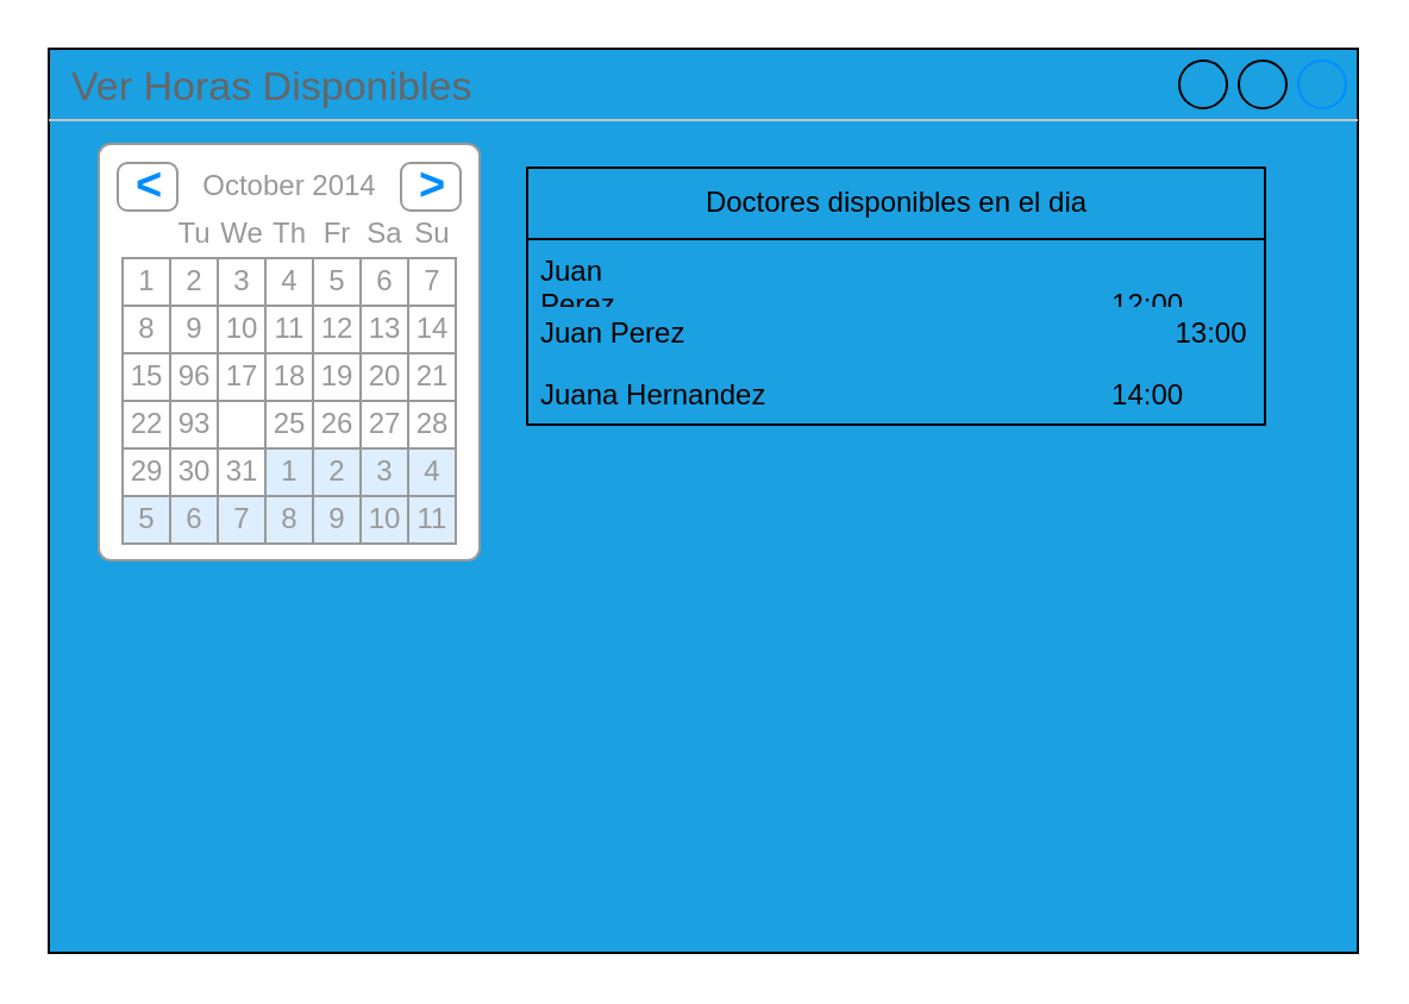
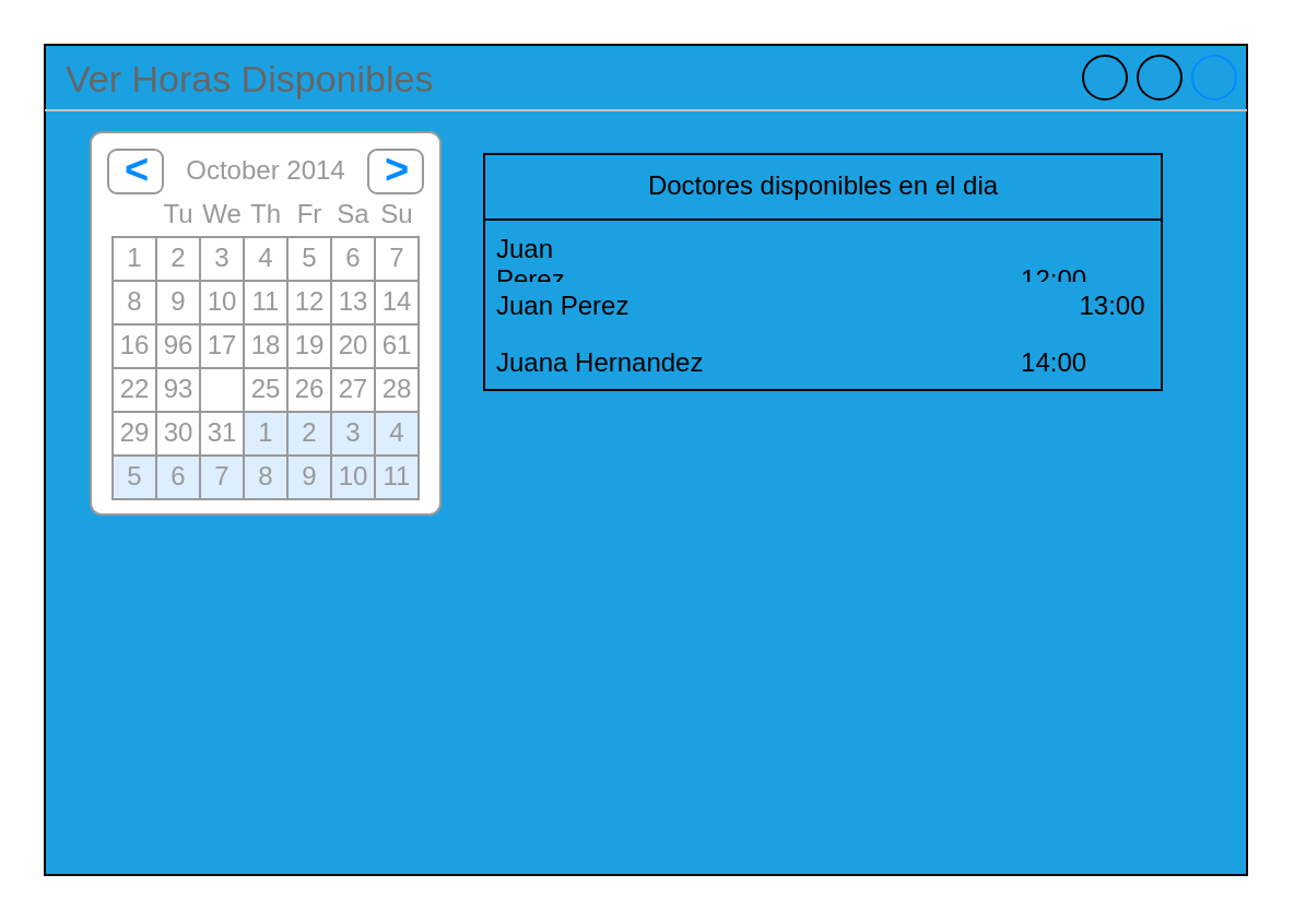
  <mxCell id="0" />
  <mxCell id="1" parent="0" />
  <mxCell id="2" value="Ver Horas Disponibles" style="strokeWidth=1;shadow=0;dashed=0;align=center;html=1;shape=mxgraph.mockup.containers.window;align=left;verticalAlign=top;spacingLeft=8;strokeColor2=#008cff;strokeColor3=#c4c4c4;fontColor=#666666;mainText=;fontSize=17;labelBackgroundColor=none;whiteSpace=wrap;fillColor=#1BA1E2;" vertex="1" parent="1"><mxGeometry x="20" y="20" width="550" height="380" as="geometry" /></mxCell>
  <mxCell id="3" value="" style="strokeWidth=1;shadow=0;dashed=0;align=center;html=1;shape=mxgraph.mockup.forms.rrect;rSize=5;strokeColor=#999999;fillColor=#ffffff;" vertex="1" parent="1"><mxGeometry x="41" y="60" width="160" height="175" as="geometry" /></mxCell>
  <mxCell id="4" value="October 2014" style="strokeWidth=1;shadow=0;dashed=0;align=center;html=1;shape=mxgraph.mockup.forms.anchor;fontColor=#999999;" vertex="1" parent="3"><mxGeometry x="30" y="8" width="100" height="20" as="geometry" /></mxCell>
  <mxCell id="5" value="&lt;" style="strokeWidth=1;shadow=0;dashed=0;align=center;html=1;shape=mxgraph.mockup.forms.rrect;rSize=4;strokeColor=#999999;fontColor=#008cff;fontSize=19;fontStyle=1;" vertex="1" parent="3"><mxGeometry x="8" y="8" width="25" height="20" as="geometry" /></mxCell>
  <mxCell id="6" value="&gt;" style="strokeWidth=1;shadow=0;dashed=0;align=center;html=1;shape=mxgraph.mockup.forms.rrect;rSize=4;strokeColor=#999999;fontColor=#008cff;fontSize=19;fontStyle=1;" vertex="1" parent="3"><mxGeometry x="127" y="8" width="25" height="20" as="geometry" /></mxCell>
  <mxCell id="7" value="Tu" style="strokeWidth=1;shadow=0;dashed=0;align=center;html=1;shape=mxgraph.mockup.forms.anchor;fontColor=#999999;" vertex="1" parent="3"><mxGeometry x="30" y="28" width="20" height="20" as="geometry" /></mxCell>
  <mxCell id="8" value="We" style="strokeWidth=1;shadow=0;dashed=0;align=center;html=1;shape=mxgraph.mockup.forms.anchor;fontColor=#999999;" vertex="1" parent="3"><mxGeometry x="50" y="28" width="20" height="20" as="geometry" /></mxCell>
  <mxCell id="9" value="Th" style="strokeWidth=1;shadow=0;dashed=0;align=center;html=1;shape=mxgraph.mockup.forms.anchor;fontColor=#999999;" vertex="1" parent="3"><mxGeometry x="70" y="28" width="20" height="20" as="geometry" /></mxCell>
  <mxCell id="10" value="Fr" style="strokeWidth=1;shadow=0;dashed=0;align=center;html=1;shape=mxgraph.mockup.forms.anchor;fontColor=#999999;" vertex="1" parent="3"><mxGeometry x="90" y="28" width="20" height="20" as="geometry" /></mxCell>
  <mxCell id="11" value="Sa" style="strokeWidth=1;shadow=0;dashed=0;align=center;html=1;shape=mxgraph.mockup.forms.anchor;fontColor=#999999;" vertex="1" parent="3"><mxGeometry x="110" y="28" width="20" height="20" as="geometry" /></mxCell>
  <mxCell id="12" value="Su" style="strokeWidth=1;shadow=0;dashed=0;align=center;html=1;shape=mxgraph.mockup.forms.anchor;fontColor=#999999;" vertex="1" parent="3"><mxGeometry x="130" y="28" width="20" height="20" as="geometry" /></mxCell>
  <mxCell id="13" value="1" style="strokeWidth=1;shadow=0;dashed=0;align=center;html=1;shape=mxgraph.mockup.forms.rrect;rSize=0;strokeColor=#999999;fontColor=#999999;" vertex="1" parent="3"><mxGeometry x="10" y="48" width="20" height="20" as="geometry" /></mxCell>
  <mxCell id="14" value="2" style="strokeWidth=1;shadow=0;dashed=0;align=center;html=1;shape=mxgraph.mockup.forms.rrect;rSize=0;strokeColor=#999999;fontColor=#999999;" vertex="1" parent="3"><mxGeometry x="30" y="48" width="20" height="20" as="geometry" /></mxCell>
  <mxCell id="15" value="3" style="strokeWidth=1;shadow=0;dashed=0;align=center;html=1;shape=mxgraph.mockup.forms.rrect;rSize=0;strokeColor=#999999;fontColor=#999999;" vertex="1" parent="3"><mxGeometry x="50" y="48" width="20" height="20" as="geometry" /></mxCell>
  <mxCell id="16" value="4" style="strokeWidth=1;shadow=0;dashed=0;align=center;html=1;shape=mxgraph.mockup.forms.rrect;rSize=0;strokeColor=#999999;fontColor=#999999;" vertex="1" parent="3"><mxGeometry x="70" y="48" width="20" height="20" as="geometry" /></mxCell>
  <mxCell id="17" value="5" style="strokeWidth=1;shadow=0;dashed=0;align=center;html=1;shape=mxgraph.mockup.forms.rrect;rSize=0;strokeColor=#999999;fontColor=#999999;" vertex="1" parent="3"><mxGeometry x="90" y="48" width="20" height="20" as="geometry" /></mxCell>
  <mxCell id="18" value="6" style="strokeWidth=1;shadow=0;dashed=0;align=center;html=1;shape=mxgraph.mockup.forms.rrect;rSize=0;strokeColor=#999999;fontColor=#999999;" vertex="1" parent="3"><mxGeometry x="110" y="48" width="20" height="20" as="geometry" /></mxCell>
  <mxCell id="19" value="7" style="strokeWidth=1;shadow=0;dashed=0;align=center;html=1;shape=mxgraph.mockup.forms.rrect;rSize=0;strokeColor=#999999;fontColor=#999999;" vertex="1" parent="3"><mxGeometry x="130" y="48" width="20" height="20" as="geometry" /></mxCell>
  <mxCell id="20" value="8" style="strokeWidth=1;shadow=0;dashed=0;align=center;html=1;shape=mxgraph.mockup.forms.rrect;rSize=0;strokeColor=#999999;fontColor=#999999;" vertex="1" parent="3"><mxGeometry x="10" y="68" width="20" height="20" as="geometry" /></mxCell>
  <mxCell id="21" value="9" style="strokeWidth=1;shadow=0;dashed=0;align=center;html=1;shape=mxgraph.mockup.forms.rrect;rSize=0;strokeColor=#999999;fontColor=#999999;" vertex="1" parent="3"><mxGeometry x="30" y="68" width="20" height="20" as="geometry" /></mxCell>
  <mxCell id="22" value="10" style="strokeWidth=1;shadow=0;dashed=0;align=center;html=1;shape=mxgraph.mockup.forms.rrect;rSize=0;strokeColor=#999999;fontColor=#999999;" vertex="1" parent="3"><mxGeometry x="50" y="68" width="20" height="20" as="geometry" /></mxCell>
  <mxCell id="23" value="11" style="strokeWidth=1;shadow=0;dashed=0;align=center;html=1;shape=mxgraph.mockup.forms.rrect;rSize=0;strokeColor=#999999;fontColor=#999999;" vertex="1" parent="3"><mxGeometry x="70" y="68" width="20" height="20" as="geometry" /></mxCell>
  <mxCell id="24" value="12" style="strokeWidth=1;shadow=0;dashed=0;align=center;html=1;shape=mxgraph.mockup.forms.rrect;rSize=0;strokeColor=#999999;fontColor=#999999;" vertex="1" parent="3"><mxGeometry x="90" y="68" width="20" height="20" as="geometry" /></mxCell>
  <mxCell id="25" value="13" style="strokeWidth=1;shadow=0;dashed=0;align=center;html=1;shape=mxgraph.mockup.forms.rrect;rSize=0;strokeColor=#999999;fontColor=#999999;" vertex="1" parent="3"><mxGeometry x="110" y="68" width="20" height="20" as="geometry" /></mxCell>
  <mxCell id="26" value="14" style="strokeWidth=1;shadow=0;dashed=0;align=center;html=1;shape=mxgraph.mockup.forms.rrect;rSize=0;strokeColor=#999999;fontColor=#999999;" vertex="1" parent="3"><mxGeometry x="130" y="68" width="20" height="20" as="geometry" /></mxCell>
- <mxCell id="27" value="15" style="strokeWidth=1;shadow=0;dashed=0;align=center;html=1;shape=mxgraph.mockup.forms.rrect;rSize=0;strokeColor=#999999;fontColor=#999999;" vertex="1" parent="3"><mxGeometry x="10" y="88" width="20" height="20" as="geometry" /></mxCell>
+ <mxCell id="27" value="16" style="strokeWidth=1;shadow=0;dashed=0;align=center;html=1;shape=mxgraph.mockup.forms.rrect;rSize=0;strokeColor=#999999;fontColor=#999999;" vertex="1" parent="3"><mxGeometry x="10" y="88" width="20" height="20" as="geometry" /></mxCell>
  <mxCell id="28" value="96" style="strokeWidth=1;shadow=0;dashed=0;align=center;html=1;shape=mxgraph.mockup.forms.rrect;rSize=0;strokeColor=#999999;fontColor=#999999;" vertex="1" parent="3"><mxGeometry x="30" y="88" width="20" height="20" as="geometry" /></mxCell>
  <mxCell id="29" value="17" style="strokeWidth=1;shadow=0;dashed=0;align=center;html=1;shape=mxgraph.mockup.forms.rrect;rSize=0;strokeColor=#999999;fontColor=#999999;" vertex="1" parent="3"><mxGeometry x="50" y="88" width="20" height="20" as="geometry" /></mxCell>
  <mxCell id="30" value="18" style="strokeWidth=1;shadow=0;dashed=0;align=center;html=1;shape=mxgraph.mockup.forms.rrect;rSize=0;strokeColor=#999999;fontColor=#999999;" vertex="1" parent="3"><mxGeometry x="70" y="88" width="20" height="20" as="geometry" /></mxCell>
  <mxCell id="31" value="19" style="strokeWidth=1;shadow=0;dashed=0;align=center;html=1;shape=mxgraph.mockup.forms.rrect;rSize=0;strokeColor=#999999;fontColor=#999999;" vertex="1" parent="3"><mxGeometry x="90" y="88" width="20" height="20" as="geometry" /></mxCell>
  <mxCell id="32" value="20" style="strokeWidth=1;shadow=0;dashed=0;align=center;html=1;shape=mxgraph.mockup.forms.rrect;rSize=0;strokeColor=#999999;fontColor=#999999;" vertex="1" parent="3"><mxGeometry x="110" y="88" width="20" height="20" as="geometry" /></mxCell>
- <mxCell id="33" value="21" style="strokeWidth=1;shadow=0;dashed=0;align=center;html=1;shape=mxgraph.mockup.forms.rrect;rSize=0;strokeColor=#999999;fontColor=#999999;" vertex="1" parent="3"><mxGeometry x="130" y="88" width="20" height="20" as="geometry" /></mxCell>
+ <mxCell id="33" value="61" style="strokeWidth=1;shadow=0;dashed=0;align=center;html=1;shape=mxgraph.mockup.forms.rrect;rSize=0;strokeColor=#999999;fontColor=#999999;" vertex="1" parent="3"><mxGeometry x="130" y="88" width="20" height="20" as="geometry" /></mxCell>
  <mxCell id="34" value="22" style="strokeWidth=1;shadow=0;dashed=0;align=center;html=1;shape=mxgraph.mockup.forms.rrect;rSize=0;strokeColor=#999999;fontColor=#999999;" vertex="1" parent="3"><mxGeometry x="10" y="108" width="20" height="20" as="geometry" /></mxCell>
  <mxCell id="35" value="93" style="strokeWidth=1;shadow=0;dashed=0;align=center;html=1;shape=mxgraph.mockup.forms.rrect;rSize=0;strokeColor=#999999;fontColor=#999999;" vertex="1" parent="3"><mxGeometry x="30" y="108" width="20" height="20" as="geometry" /></mxCell>
  <mxCell id="36" value="25" style="strokeWidth=1;shadow=0;dashed=0;align=center;html=1;shape=mxgraph.mockup.forms.rrect;rSize=0;strokeColor=#999999;fontColor=#999999;" vertex="1" parent="3"><mxGeometry x="70" y="108" width="20" height="20" as="geometry" /></mxCell>
  <mxCell id="37" value="26" style="strokeWidth=1;shadow=0;dashed=0;align=center;html=1;shape=mxgraph.mockup.forms.rrect;rSize=0;strokeColor=#999999;fontColor=#999999;" vertex="1" parent="3"><mxGeometry x="90" y="108" width="20" height="20" as="geometry" /></mxCell>
  <mxCell id="38" value="27" style="strokeWidth=1;shadow=0;dashed=0;align=center;html=1;shape=mxgraph.mockup.forms.rrect;rSize=0;strokeColor=#999999;fontColor=#999999;" vertex="1" parent="3"><mxGeometry x="110" y="108" width="20" height="20" as="geometry" /></mxCell>
  <mxCell id="39" value="28" style="strokeWidth=1;shadow=0;dashed=0;align=center;html=1;shape=mxgraph.mockup.forms.rrect;rSize=0;strokeColor=#999999;fontColor=#999999;" vertex="1" parent="3"><mxGeometry x="130" y="108" width="20" height="20" as="geometry" /></mxCell>
  <mxCell id="40" value="29" style="strokeWidth=1;shadow=0;dashed=0;align=center;html=1;shape=mxgraph.mockup.forms.rrect;rSize=0;strokeColor=#999999;fontColor=#999999;" vertex="1" parent="3"><mxGeometry x="10" y="128" width="20" height="20" as="geometry" /></mxCell>
  <mxCell id="41" value="30" style="strokeWidth=1;shadow=0;dashed=0;align=center;html=1;shape=mxgraph.mockup.forms.rrect;rSize=0;strokeColor=#999999;fontColor=#999999;" vertex="1" parent="3"><mxGeometry x="30" y="128" width="20" height="20" as="geometry" /></mxCell>
  <mxCell id="42" value="31" style="strokeWidth=1;shadow=0;dashed=0;align=center;html=1;shape=mxgraph.mockup.forms.rrect;rSize=0;strokeColor=#999999;fontColor=#999999;" vertex="1" parent="3"><mxGeometry x="50" y="128" width="20" height="20" as="geometry" /></mxCell>
  <mxCell id="43" value="1" style="strokeWidth=1;shadow=0;dashed=0;align=center;html=1;shape=mxgraph.mockup.forms.rrect;rSize=0;strokeColor=#999999;fontColor=#999999;fillColor=#ddeeff;" vertex="1" parent="3"><mxGeometry x="70" y="128" width="20" height="20" as="geometry" /></mxCell>
  <mxCell id="44" value="2" style="strokeWidth=1;shadow=0;dashed=0;align=center;html=1;shape=mxgraph.mockup.forms.rrect;rSize=0;strokeColor=#999999;fontColor=#999999;fillColor=#ddeeff;" vertex="1" parent="3"><mxGeometry x="90" y="128" width="20" height="20" as="geometry" /></mxCell>
  <mxCell id="45" value="3" style="strokeWidth=1;shadow=0;dashed=0;align=center;html=1;shape=mxgraph.mockup.forms.rrect;rSize=0;strokeColor=#999999;fontColor=#999999;fillColor=#ddeeff;" vertex="1" parent="3"><mxGeometry x="110" y="128" width="20" height="20" as="geometry" /></mxCell>
  <mxCell id="46" value="4" style="strokeWidth=1;shadow=0;dashed=0;align=center;html=1;shape=mxgraph.mockup.forms.rrect;rSize=0;strokeColor=#999999;fontColor=#999999;fillColor=#ddeeff;" vertex="1" parent="3"><mxGeometry x="130" y="128" width="20" height="20" as="geometry" /></mxCell>
  <mxCell id="47" value="5" style="strokeWidth=1;shadow=0;dashed=0;align=center;html=1;shape=mxgraph.mockup.forms.rrect;rSize=0;strokeColor=#999999;fontColor=#999999;fillColor=#ddeeff;" vertex="1" parent="3"><mxGeometry x="10" y="148" width="20" height="20" as="geometry" /></mxCell>
  <mxCell id="48" value="6" style="strokeWidth=1;shadow=0;dashed=0;align=center;html=1;shape=mxgraph.mockup.forms.rrect;rSize=0;strokeColor=#999999;fontColor=#999999;fillColor=#ddeeff;" vertex="1" parent="3"><mxGeometry x="30" y="148" width="20" height="20" as="geometry" /></mxCell>
  <mxCell id="49" value="7" style="strokeWidth=1;shadow=0;dashed=0;align=center;html=1;shape=mxgraph.mockup.forms.rrect;rSize=0;strokeColor=#999999;fontColor=#999999;fillColor=#ddeeff;" vertex="1" parent="3"><mxGeometry x="50" y="148" width="20" height="20" as="geometry" /></mxCell>
  <mxCell id="50" value="8" style="strokeWidth=1;shadow=0;dashed=0;align=center;html=1;shape=mxgraph.mockup.forms.rrect;rSize=0;strokeColor=#999999;fontColor=#999999;fillColor=#ddeeff;" vertex="1" parent="3"><mxGeometry x="70" y="148" width="20" height="20" as="geometry" /></mxCell>
  <mxCell id="51" value="9" style="strokeWidth=1;shadow=0;dashed=0;align=center;html=1;shape=mxgraph.mockup.forms.rrect;rSize=0;strokeColor=#999999;fontColor=#999999;fillColor=#ddeeff;" vertex="1" parent="3"><mxGeometry x="90" y="148" width="20" height="20" as="geometry" /></mxCell>
  <mxCell id="52" value="10" style="strokeWidth=1;shadow=0;dashed=0;align=center;html=1;shape=mxgraph.mockup.forms.rrect;rSize=0;strokeColor=#999999;fontColor=#999999;fillColor=#ddeeff;" vertex="1" parent="3"><mxGeometry x="110" y="148" width="20" height="20" as="geometry" /></mxCell>
  <mxCell id="53" value="11" style="strokeWidth=1;shadow=0;dashed=0;align=center;html=1;shape=mxgraph.mockup.forms.rrect;rSize=0;strokeColor=#999999;fontColor=#999999;fillColor=#ddeeff;" vertex="1" parent="3"><mxGeometry x="130" y="148" width="20" height="20" as="geometry" /></mxCell>
  <mxCell id="54" value="Doctores disponibles en el dia" style="swimlane;fontStyle=0;childLayout=stackLayout;horizontal=1;startSize=30;fillColor=#1BA1E2;horizontalStack=0;resizeParent=1;resizeParentMax=0;resizeLast=0;collapsible=1;marginBottom=0;html=1;" vertex="1" parent="1"><mxGeometry x="221" y="70" width="310" height="108" as="geometry" /></mxCell>
  <mxCell id="55" value="Juan Perez&lt;span style=&quot;white-space: pre;&quot;&gt;&#09;&lt;/span&gt;&lt;span style=&quot;white-space: pre;&quot;&gt;&#09;&lt;span style=&quot;white-space: pre;&quot;&gt;&#09;&lt;/span&gt;&lt;span style=&quot;white-space: pre;&quot;&gt;&#09;&lt;/span&gt;&lt;span style=&quot;white-space: pre;&quot;&gt;&#09;&lt;/span&gt;&lt;span style=&quot;white-space: pre;&quot;&gt;&#09;&lt;/span&gt;&lt;span style=&quot;white-space: pre;&quot;&gt;&#09;&lt;/span&gt;&lt;span style=&quot;white-space: pre;&quot;&gt;&#09;&lt;/span&gt;&lt;/span&gt;12:00&lt;span style=&quot;white-space: pre;&quot;&gt;&#09;&lt;/span&gt;" style="text;strokeColor=none;fillColor=none;align=left;verticalAlign=top;spacingLeft=4;spacingRight=4;overflow=hidden;rotatable=0;points=[[0,0.5],[1,0.5]];portConstraint=eastwest;whiteSpace=wrap;html=1;" vertex="1" parent="54"><mxGeometry y="30" width="310" height="26" as="geometry" /></mxCell>
  <mxCell id="56" value="Juan Perez&lt;span style=&quot;white-space: pre;&quot;&gt;&#09;&lt;/span&gt;&lt;span style=&quot;white-space: pre;&quot;&gt;&#09;&lt;/span&gt;&lt;span style=&quot;white-space: pre;&quot;&gt;&#09;&lt;/span&gt;&lt;span style=&quot;white-space: pre;&quot;&gt;&#09;&lt;/span&gt;&lt;span style=&quot;white-space: pre;&quot;&gt;&#09;&lt;/span&gt;&lt;span style=&quot;white-space: pre;&quot;&gt;&#09;&lt;/span&gt;&lt;span style=&quot;white-space: pre;&quot;&gt;&#09;&lt;/span&gt;&lt;span style=&quot;white-space: pre;&quot;&gt;&#09;&lt;/span&gt;13:00" style="text;strokeColor=none;fillColor=none;align=left;verticalAlign=top;spacingLeft=4;spacingRight=4;overflow=hidden;rotatable=0;points=[[0,0.5],[1,0.5]];portConstraint=eastwest;whiteSpace=wrap;html=1;" vertex="1" parent="54"><mxGeometry y="56" width="310" height="26" as="geometry" /></mxCell>
  <mxCell id="57" value="Juana Hernandez &lt;span style=&quot;white-space: pre;&quot;&gt;&#09;&lt;/span&gt;&lt;span style=&quot;white-space: pre;&quot;&gt;&#09;&lt;/span&gt;&lt;span style=&quot;white-space: pre;&quot;&gt;&#09;&lt;/span&gt;&lt;span style=&quot;white-space: pre;&quot;&gt;&#09;&lt;/span&gt;&lt;span style=&quot;white-space: pre;&quot;&gt;&#09;&lt;/span&gt;&lt;span style=&quot;white-space: pre;&quot;&gt;&#09;&lt;/span&gt;14:00" style="text;strokeColor=none;fillColor=none;align=left;verticalAlign=top;spacingLeft=4;spacingRight=4;overflow=hidden;rotatable=0;points=[[0,0.5],[1,0.5]];portConstraint=eastwest;whiteSpace=wrap;html=1;" vertex="1" parent="54"><mxGeometry y="82" width="310" height="26" as="geometry" /></mxCell>
